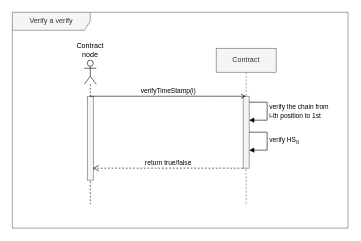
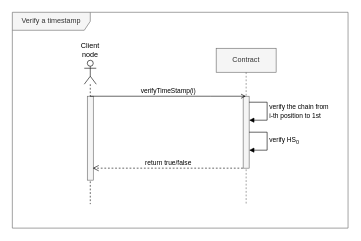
  <mxCell id="0" />
  <mxCell id="1" parent="0" />
- <mxCell id="2" value="Verify a verify" style="shape=umlFrame;whiteSpace=wrap;html=1;pointerEvents=0;width=130;height=30;fillColor=#f5f5f5;fontColor=#333333;strokeColor=#666666;" vertex="1" parent="1"><mxGeometry x="20" y="20" width="560" height="360" as="geometry" /></mxCell>
- <mxCell id="3" value="&lt;div align=&quot;center&quot;&gt;Contract node&lt;br&gt;&lt;/div&gt;" style="shape=umlLifeline;perimeter=lifelinePerimeter;whiteSpace=wrap;html=1;container=1;dropTarget=0;collapsible=0;recursiveResize=0;outlineConnect=0;portConstraint=eastwest;newEdgeStyle={&quot;edgeStyle&quot;:&quot;elbowEdgeStyle&quot;,&quot;elbow&quot;:&quot;vertical&quot;,&quot;curved&quot;:0,&quot;rounded&quot;:0};participant=umlActor;verticalAlign=bottom;labelPosition=center;verticalLabelPosition=top;align=center;" vertex="1" parent="1"><mxGeometry x="140" y="100" width="20" height="240" as="geometry" /></mxCell>
+ <mxCell id="2" value="Verify a timestamp" style="shape=umlFrame;whiteSpace=wrap;html=1;pointerEvents=0;width=130;height=30;fillColor=#f5f5f5;fontColor=#333333;strokeColor=#666666;" vertex="1" parent="1"><mxGeometry x="20" y="20" width="560" height="360" as="geometry" /></mxCell>
+ <mxCell id="3" value="&lt;div align=&quot;center&quot;&gt;Client node&lt;br&gt;&lt;/div&gt;" style="shape=umlLifeline;perimeter=lifelinePerimeter;whiteSpace=wrap;html=1;container=1;dropTarget=0;collapsible=0;recursiveResize=0;outlineConnect=0;portConstraint=eastwest;newEdgeStyle={&quot;edgeStyle&quot;:&quot;elbowEdgeStyle&quot;,&quot;elbow&quot;:&quot;vertical&quot;,&quot;curved&quot;:0,&quot;rounded&quot;:0};participant=umlActor;verticalAlign=bottom;labelPosition=center;verticalLabelPosition=top;align=center;" vertex="1" parent="1"><mxGeometry x="140" y="100" width="20" height="240" as="geometry" /></mxCell>
  <mxCell id="4" value="" style="html=1;points=[];perimeter=orthogonalPerimeter;outlineConnect=0;targetShapes=umlLifeline;portConstraint=eastwest;newEdgeStyle={&quot;edgeStyle&quot;:&quot;elbowEdgeStyle&quot;,&quot;elbow&quot;:&quot;vertical&quot;,&quot;curved&quot;:0,&quot;rounded&quot;:0};fillColor=#f5f5f5;fontColor=#333333;strokeColor=#666666;" vertex="1" parent="3"><mxGeometry x="5" y="60" width="10" height="140" as="geometry" /></mxCell>
  <mxCell id="5" value="Contract" style="shape=umlLifeline;perimeter=lifelinePerimeter;whiteSpace=wrap;html=1;container=1;dropTarget=0;collapsible=0;recursiveResize=0;outlineConnect=0;portConstraint=eastwest;newEdgeStyle={&quot;edgeStyle&quot;:&quot;elbowEdgeStyle&quot;,&quot;elbow&quot;:&quot;vertical&quot;,&quot;curved&quot;:0,&quot;rounded&quot;:0};fillColor=#f5f5f5;fontColor=#333333;strokeColor=#666666;" vertex="1" parent="1"><mxGeometry x="360" y="80" width="100" height="260" as="geometry" /></mxCell>
  <mxCell id="6" value="" style="html=1;points=[];perimeter=orthogonalPerimeter;outlineConnect=0;targetShapes=umlLifeline;portConstraint=eastwest;newEdgeStyle={&quot;edgeStyle&quot;:&quot;elbowEdgeStyle&quot;,&quot;elbow&quot;:&quot;vertical&quot;,&quot;curved&quot;:0,&quot;rounded&quot;:0};fillColor=#f5f5f5;fontColor=#333333;strokeColor=#666666;" vertex="1" parent="5"><mxGeometry x="45" y="80" width="10" height="120" as="geometry" /></mxCell>
  <mxCell id="7" value="verify the chain from &lt;br&gt;i-th position to 1st" style="html=1;align=left;spacingLeft=2;endArrow=block;rounded=0;edgeStyle=orthogonalEdgeStyle;curved=0;rounded=0;" edge="1" parent="5"><mxGeometry relative="1" as="geometry"><mxPoint x="55" y="90" as="sourcePoint" /><Array as="points"><mxPoint x="85" y="120" /></Array><mxPoint x="55" y="120" as="targetPoint" /></mxGeometry></mxCell>
  <mxCell id="8" value="verifyTimeStamp(i)" style="html=1;verticalAlign=bottom;endArrow=open;edgeStyle=elbowEdgeStyle;elbow=vertical;curved=0;rounded=0;endFill=0;" edge="1" parent="1" source="3" target="5"><mxGeometry width="80" relative="1" as="geometry"><mxPoint x="180" y="160" as="sourcePoint" /><mxPoint x="260" y="160" as="targetPoint" /><Array as="points"><mxPoint x="350" y="160" /></Array></mxGeometry></mxCell>
  <mxCell id="9" value="verify HS&lt;sub&gt;0&lt;/sub&gt;" style="html=1;align=left;spacingLeft=2;endArrow=block;rounded=0;edgeStyle=orthogonalEdgeStyle;curved=0;rounded=0;" edge="1" parent="1"><mxGeometry relative="1" as="geometry"><mxPoint x="415" y="220" as="sourcePoint" /><Array as="points"><mxPoint x="445" y="250" /></Array><mxPoint x="415" y="250" as="targetPoint" /></mxGeometry></mxCell>
  <mxCell id="10" value="return true/false" style="html=1;verticalAlign=bottom;endArrow=open;dashed=1;endSize=8;edgeStyle=elbowEdgeStyle;elbow=vertical;curved=0;rounded=0;" edge="1" parent="1"><mxGeometry relative="1" as="geometry"><mxPoint x="404.5" y="280" as="sourcePoint" /><mxPoint x="154" y="280" as="targetPoint" /><Array as="points"><mxPoint x="244.5" y="280" /><mxPoint x="324.5" y="280" /></Array></mxGeometry></mxCell>
